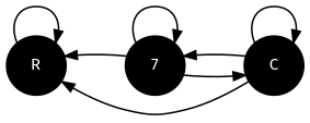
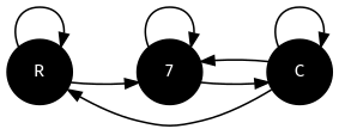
  digraph {
    fontname="Fira Sans"
    rankdir=LR
    node [fillcolor=black fontcolor=white fontname="Fira Sans" fontsize=10 shape=circle style=filled]
    edge [arrowsize=0.75 fontname="Fira Sans"]
    R
    C
    n3 [label=7]
    R -> R
    C -> R
    C -> C
    C -> n3
-   n3 -> R
+   R -> n3
    n3 -> C
    n3 -> n3
  }
